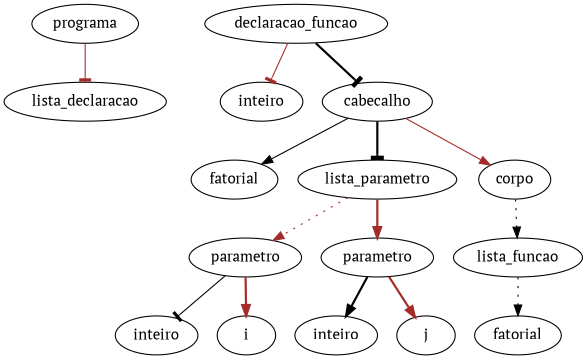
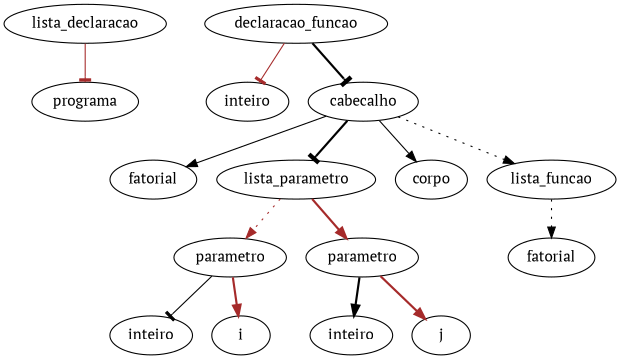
  digraph {
    fontname="PT Serif"
    node [fontname="PT Serif"]
    edge [arrowhead=normal color=black fontname="PT Serif" style=bold]
    n1 [label=programa]
    n2 [label=lista_declaracao]
    n3 [label=declaracao_funcao]
    n4 [label=inteiro]
    n5 [label=cabecalho]
    n6 [label=fatorial]
    n7 [label=lista_parametro]
    n8 [label=corpo]
    n9 [label=parametro]
    n10 [label=parametro]
    n11 [label=lista_funcao]
    n12 [label=inteiro]
    n13 [label=i]
    n14 [label=inteiro]
    n15 [label=j]
    n16 [label=fatorial]
-   n1 -> n2 [arrowhead=tee color=brown style=solid]
+   n2 -> n1 [arrowhead=tee color=brown style=solid]
    n3 -> n4 [arrowhead=tee color=brown style=solid]
    n3 -> n5 [arrowhead=tee]
    n5 -> n6 [style=solid]
    n5 -> n7 [arrowhead=tee]
-   n5 -> n8 [color=brown style=solid]
+   n5 -> n8 [style=solid]
    n7 -> n9 [color=brown style=dotted]
    n7 -> n10 [color=brown]
-   n8 -> n11 [style=dotted]
+   n5 -> n11 [style=dotted]
    n9 -> n12 [arrowhead=tee style=solid]
    n9 -> n13 [color=brown]
    n10 -> n14
    n10 -> n15 [color=brown]
    n11 -> n16 [style=dotted]
  }
